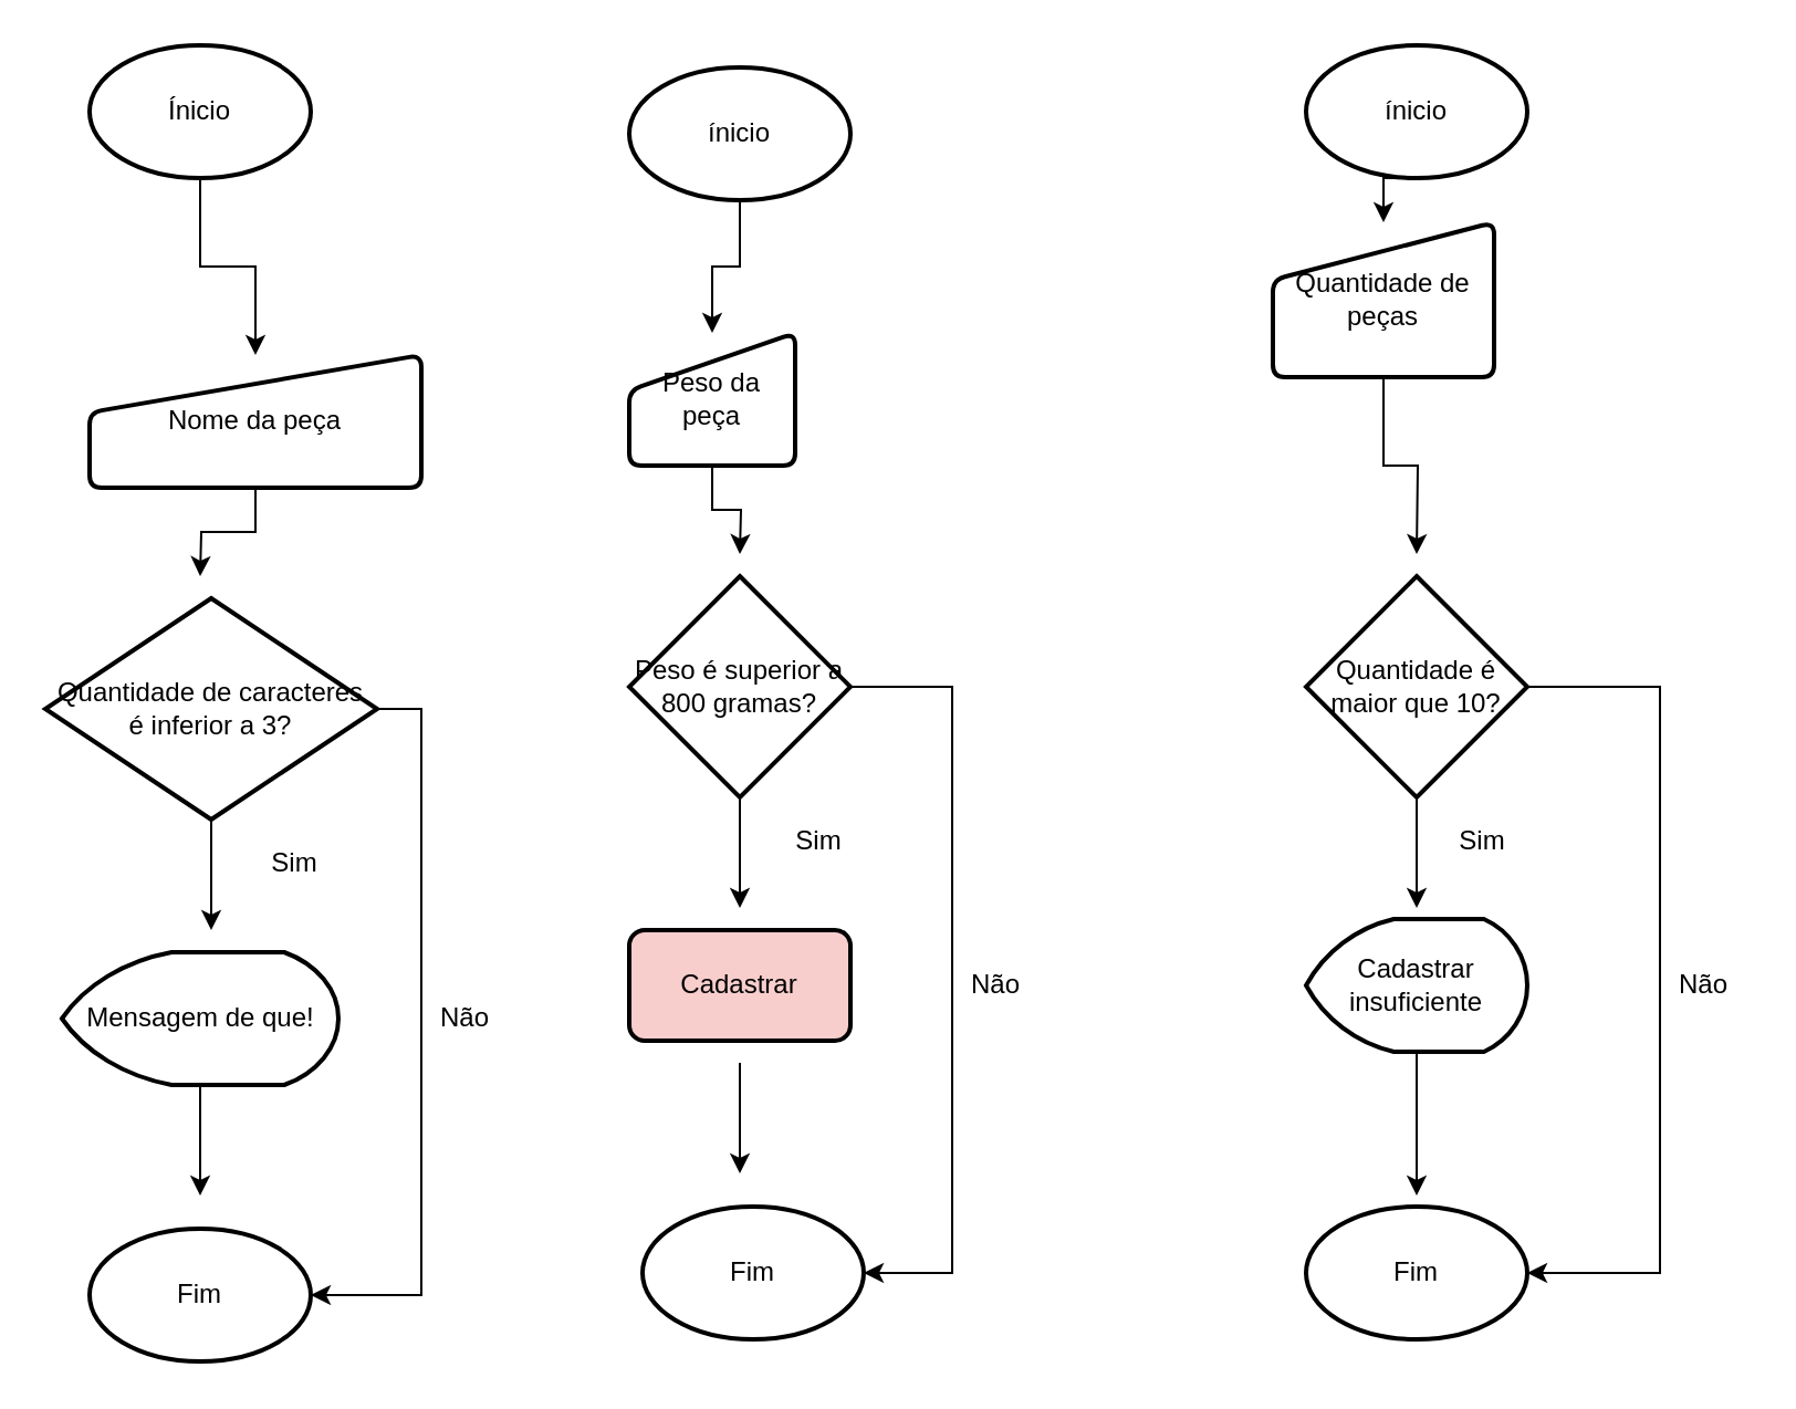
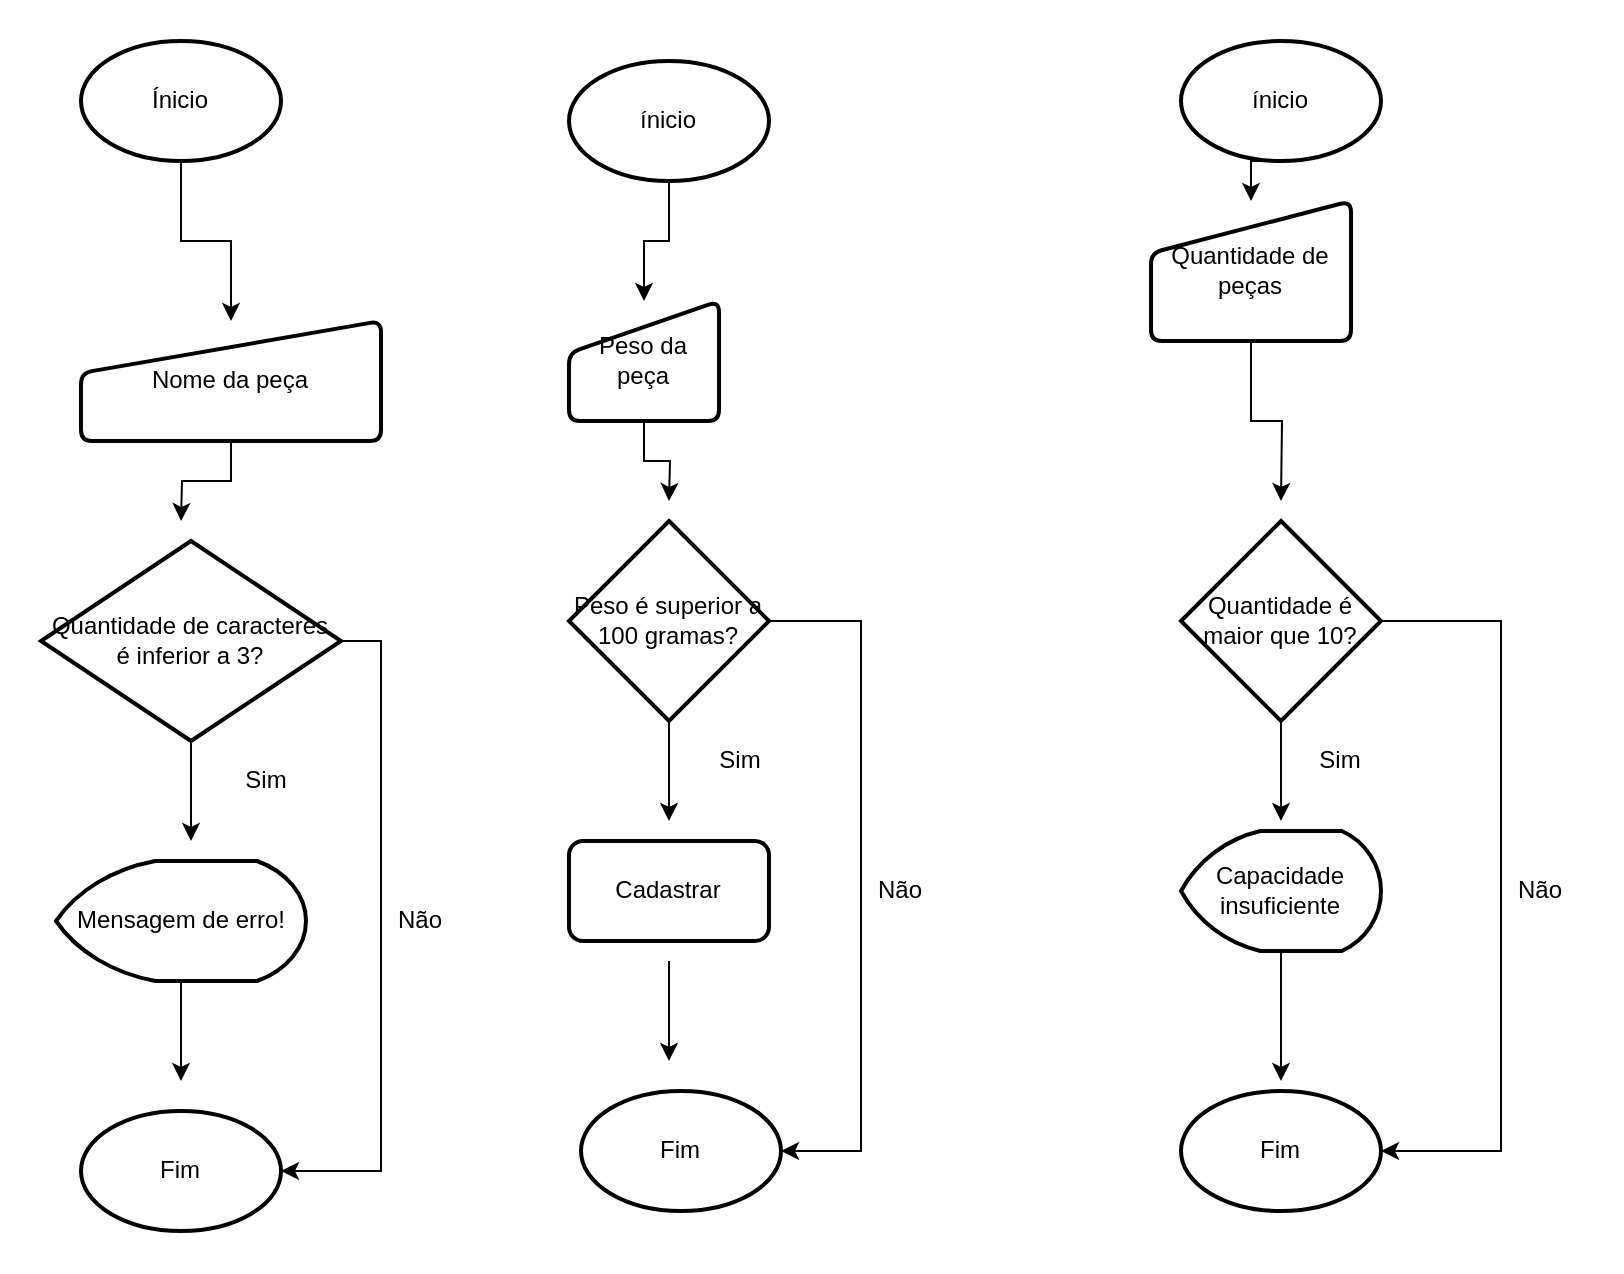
  <mxCell id="0" />
  <mxCell id="1" parent="0" />
  <mxCell id="2" style="edgeStyle=orthogonalEdgeStyle;rounded=0;orthogonalLoop=1;jettySize=auto;html=1;exitX=0.5;exitY=1;exitDx=0;exitDy=0;" edge="1" parent="1" source="3"><mxGeometry relative="1" as="geometry"><mxPoint x="90" y="260" as="targetPoint" /></mxGeometry></mxCell>
  <mxCell id="3" value="&lt;font style=&quot;vertical-align: inherit&quot;&gt;&lt;font style=&quot;vertical-align: inherit&quot;&gt;Nome da peça&lt;/font&gt;&lt;/font&gt;" style="html=1;strokeWidth=2;shape=manualInput;whiteSpace=wrap;rounded=1;size=26;arcSize=11;" vertex="1" parent="1"><mxGeometry x="40" y="160" width="150" height="60" as="geometry" /></mxCell>
  <mxCell id="4" style="edgeStyle=orthogonalEdgeStyle;rounded=0;orthogonalLoop=1;jettySize=auto;html=1;exitX=0.5;exitY=1;exitDx=0;exitDy=0;exitPerimeter=0;" edge="1" parent="1" source="5" target="3"><mxGeometry relative="1" as="geometry" /></mxCell>
  <mxCell id="5" value="&lt;font style=&quot;vertical-align: inherit&quot;&gt;&lt;font style=&quot;vertical-align: inherit&quot;&gt;Ínicio&lt;br&gt;&lt;/font&gt;&lt;/font&gt;" style="strokeWidth=2;html=1;shape=mxgraph.flowchart.start_1;whiteSpace=wrap;" vertex="1" parent="1"><mxGeometry x="40" y="20" width="100" height="60" as="geometry" /></mxCell>
  <mxCell id="6" style="edgeStyle=orthogonalEdgeStyle;rounded=0;orthogonalLoop=1;jettySize=auto;html=1;exitX=0.5;exitY=1;exitDx=0;exitDy=0;exitPerimeter=0;" edge="1" parent="1" source="8"><mxGeometry relative="1" as="geometry"><mxPoint x="95" y="420" as="targetPoint" /></mxGeometry></mxCell>
  <mxCell id="7" style="edgeStyle=orthogonalEdgeStyle;rounded=0;orthogonalLoop=1;jettySize=auto;html=1;exitX=1;exitY=0.5;exitDx=0;exitDy=0;exitPerimeter=0;entryX=1;entryY=0.5;entryDx=0;entryDy=0;entryPerimeter=0;" edge="1" parent="1" source="8" target="11"><mxGeometry relative="1" as="geometry" /></mxCell>
  <mxCell id="8" value="Quantidade de caracteres é inferior a 3?" style="strokeWidth=2;html=1;shape=mxgraph.flowchart.decision;whiteSpace=wrap;" vertex="1" parent="1"><mxGeometry x="20" y="270" width="150" height="100" as="geometry" /></mxCell>
  <mxCell id="9" style="edgeStyle=orthogonalEdgeStyle;rounded=0;orthogonalLoop=1;jettySize=auto;html=1;exitX=0.5;exitY=1;exitDx=0;exitDy=0;exitPerimeter=0;" edge="1" parent="1" source="10"><mxGeometry relative="1" as="geometry"><mxPoint x="90" y="540" as="targetPoint" /></mxGeometry></mxCell>
- <mxCell id="10" value="Mensagem de que!" style="strokeWidth=2;html=1;shape=mxgraph.flowchart.display;whiteSpace=wrap;" vertex="1" parent="1"><mxGeometry x="27.5" y="430" width="125" height="60" as="geometry" /></mxCell>
+ <mxCell id="10" value="Mensagem de erro!" style="strokeWidth=2;html=1;shape=mxgraph.flowchart.display;whiteSpace=wrap;" vertex="1" parent="1"><mxGeometry x="27.5" y="430" width="125" height="60" as="geometry" /></mxCell>
  <mxCell id="11" value="Fim" style="strokeWidth=2;html=1;shape=mxgraph.flowchart.start_1;whiteSpace=wrap;" vertex="1" parent="1"><mxGeometry x="40" y="555" width="100" height="60" as="geometry" /></mxCell>
  <mxCell id="12" style="edgeStyle=orthogonalEdgeStyle;rounded=0;orthogonalLoop=1;jettySize=auto;html=1;exitX=0.5;exitY=1;exitDx=0;exitDy=0;exitPerimeter=0;entryX=0.5;entryY=0;entryDx=0;entryDy=0;" edge="1" parent="1" source="13" target="15"><mxGeometry relative="1" as="geometry" /></mxCell>
  <mxCell id="13" value="ínicio" style="strokeWidth=2;html=1;shape=mxgraph.flowchart.start_1;whiteSpace=wrap;" vertex="1" parent="1"><mxGeometry x="284" y="30" width="100" height="60" as="geometry" /></mxCell>
  <mxCell id="14" style="edgeStyle=orthogonalEdgeStyle;rounded=0;orthogonalLoop=1;jettySize=auto;html=1;exitX=0.5;exitY=1;exitDx=0;exitDy=0;" edge="1" parent="1" source="15"><mxGeometry relative="1" as="geometry"><mxPoint x="334" y="250" as="targetPoint" /></mxGeometry></mxCell>
  <mxCell id="15" value="Peso da peça" style="html=1;strokeWidth=2;shape=manualInput;whiteSpace=wrap;rounded=1;size=26;arcSize=11;" vertex="1" parent="1"><mxGeometry x="284" y="150" width="75" height="60" as="geometry" /></mxCell>
  <mxCell id="16" style="edgeStyle=orthogonalEdgeStyle;rounded=0;orthogonalLoop=1;jettySize=auto;html=1;exitX=0.5;exitY=1;exitDx=0;exitDy=0;exitPerimeter=0;" edge="1" parent="1" source="18"><mxGeometry relative="1" as="geometry"><mxPoint x="334" y="410" as="targetPoint" /></mxGeometry></mxCell>
  <mxCell id="17" style="edgeStyle=orthogonalEdgeStyle;rounded=0;orthogonalLoop=1;jettySize=auto;html=1;exitX=1;exitY=0.5;exitDx=0;exitDy=0;exitPerimeter=0;entryX=1;entryY=0.5;entryDx=0;entryDy=0;entryPerimeter=0;" edge="1" parent="1" source="18" target="20"><mxGeometry relative="1" as="geometry"><Array as="points"><mxPoint x="430" y="310" /><mxPoint x="430" y="575" /></Array></mxGeometry></mxCell>
- <mxCell id="18" value="Peso é superior a 800 gramas?" style="strokeWidth=2;html=1;shape=mxgraph.flowchart.decision;whiteSpace=wrap;" vertex="1" parent="1"><mxGeometry x="284" y="260" width="100" height="100" as="geometry" /></mxCell>
+ <mxCell id="18" value="Peso é superior a 100 gramas?" style="strokeWidth=2;html=1;shape=mxgraph.flowchart.decision;whiteSpace=wrap;" vertex="1" parent="1"><mxGeometry x="284" y="260" width="100" height="100" as="geometry" /></mxCell>
  <mxCell id="19" style="edgeStyle=orthogonalEdgeStyle;rounded=0;orthogonalLoop=1;jettySize=auto;html=1;exitX=0.5;exitY=1;exitDx=0;exitDy=0;exitPerimeter=0;" edge="1" parent="1"><mxGeometry relative="1" as="geometry"><mxPoint x="334" y="530" as="targetPoint" /><mxPoint x="334" y="480" as="sourcePoint" /></mxGeometry></mxCell>
  <mxCell id="20" value="Fim" style="strokeWidth=2;html=1;shape=mxgraph.flowchart.start_1;whiteSpace=wrap;" vertex="1" parent="1"><mxGeometry x="290" y="545" width="100" height="60" as="geometry" /></mxCell>
- <mxCell id="21" value="Cadastrar" style="rounded=1;whiteSpace=wrap;html=1;absoluteArcSize=1;arcSize=14;strokeWidth=2;fillColor=#f8cecc;" vertex="1" parent="1"><mxGeometry x="284" y="420" width="100" height="50" as="geometry" /></mxCell>
+ <mxCell id="21" value="Cadastrar" style="rounded=1;whiteSpace=wrap;html=1;absoluteArcSize=1;arcSize=14;strokeWidth=2;" vertex="1" parent="1"><mxGeometry x="284" y="420" width="100" height="50" as="geometry" /></mxCell>
  <mxCell id="22" style="edgeStyle=orthogonalEdgeStyle;rounded=0;orthogonalLoop=1;jettySize=auto;html=1;exitX=0.5;exitY=1;exitDx=0;exitDy=0;exitPerimeter=0;entryX=0.5;entryY=0;entryDx=0;entryDy=0;" edge="1" parent="1" source="23" target="25"><mxGeometry relative="1" as="geometry" /></mxCell>
  <mxCell id="23" value="ínicio" style="strokeWidth=2;html=1;shape=mxgraph.flowchart.start_1;whiteSpace=wrap;" vertex="1" parent="1"><mxGeometry x="590" y="20" width="100" height="60" as="geometry" /></mxCell>
  <mxCell id="24" style="edgeStyle=orthogonalEdgeStyle;rounded=0;orthogonalLoop=1;jettySize=auto;html=1;exitX=0.5;exitY=1;exitDx=0;exitDy=0;" edge="1" parent="1" source="25"><mxGeometry relative="1" as="geometry"><mxPoint x="640" y="250" as="targetPoint" /></mxGeometry></mxCell>
  <mxCell id="25" value="Quantidade de peças" style="html=1;strokeWidth=2;shape=manualInput;whiteSpace=wrap;rounded=1;size=26;arcSize=11;" vertex="1" parent="1"><mxGeometry x="575" y="100" width="100" height="70" as="geometry" /></mxCell>
  <mxCell id="26" style="edgeStyle=orthogonalEdgeStyle;rounded=0;orthogonalLoop=1;jettySize=auto;html=1;exitX=0.5;exitY=1;exitDx=0;exitDy=0;exitPerimeter=0;" edge="1" parent="1" source="28"><mxGeometry relative="1" as="geometry"><mxPoint x="640" y="410" as="targetPoint" /></mxGeometry></mxCell>
  <mxCell id="27" style="edgeStyle=orthogonalEdgeStyle;rounded=0;orthogonalLoop=1;jettySize=auto;html=1;exitX=1;exitY=0.5;exitDx=0;exitDy=0;exitPerimeter=0;entryX=1;entryY=0.5;entryDx=0;entryDy=0;entryPerimeter=0;" edge="1" parent="1" source="28" target="31"><mxGeometry relative="1" as="geometry"><Array as="points"><mxPoint x="750" y="310" /><mxPoint x="750" y="575" /></Array></mxGeometry></mxCell>
  <mxCell id="28" value="Quantidade é maior que 10?" style="strokeWidth=2;html=1;shape=mxgraph.flowchart.decision;whiteSpace=wrap;rotation=0;" vertex="1" parent="1"><mxGeometry x="590" y="260" width="100" height="100" as="geometry" /></mxCell>
  <mxCell id="29" style="edgeStyle=orthogonalEdgeStyle;rounded=0;orthogonalLoop=1;jettySize=auto;html=1;exitX=0.5;exitY=1;exitDx=0;exitDy=0;exitPerimeter=0;" edge="1" parent="1" source="30"><mxGeometry relative="1" as="geometry"><mxPoint x="640" y="540" as="targetPoint" /></mxGeometry></mxCell>
- <mxCell id="30" value="Cadastrar insuficiente" style="strokeWidth=2;html=1;shape=mxgraph.flowchart.display;whiteSpace=wrap;" vertex="1" parent="1"><mxGeometry x="590" y="415" width="100" height="60" as="geometry" /></mxCell>
+ <mxCell id="30" value="Capacidade insuficiente" style="strokeWidth=2;html=1;shape=mxgraph.flowchart.display;whiteSpace=wrap;" vertex="1" parent="1"><mxGeometry x="590" y="415" width="100" height="60" as="geometry" /></mxCell>
  <mxCell id="31" value="Fim" style="strokeWidth=2;html=1;shape=mxgraph.flowchart.start_1;whiteSpace=wrap;" vertex="1" parent="1"><mxGeometry x="590" y="545" width="100" height="60" as="geometry" /></mxCell>
  <mxCell id="32" value="Não" style="text;html=1;strokeColor=none;fillColor=none;align=center;verticalAlign=middle;whiteSpace=wrap;rounded=0;" vertex="1" parent="1"><mxGeometry x="430" y="435" width="40" height="20" as="geometry" /></mxCell>
  <mxCell id="33" value="Não" style="text;html=1;strokeColor=none;fillColor=none;align=center;verticalAlign=middle;whiteSpace=wrap;rounded=0;" vertex="1" parent="1"><mxGeometry x="750" y="435" width="40" height="20" as="geometry" /></mxCell>
  <mxCell id="34" value="Sim" style="text;html=1;strokeColor=none;fillColor=none;align=center;verticalAlign=middle;whiteSpace=wrap;rounded=0;" vertex="1" parent="1"><mxGeometry x="650" y="370" width="40" height="20" as="geometry" /></mxCell>
  <mxCell id="35" value="Não" style="text;html=1;strokeColor=none;fillColor=none;align=center;verticalAlign=middle;whiteSpace=wrap;rounded=0;" vertex="1" parent="1"><mxGeometry x="190" y="450" width="40" height="20" as="geometry" /></mxCell>
  <mxCell id="36" value="Sim" style="text;html=1;strokeColor=none;fillColor=none;align=center;verticalAlign=middle;whiteSpace=wrap;rounded=0;" vertex="1" parent="1"><mxGeometry x="113" y="380" width="40" height="20" as="geometry" /></mxCell>
  <mxCell id="37" value="Sim" style="text;html=1;strokeColor=none;fillColor=none;align=center;verticalAlign=middle;whiteSpace=wrap;rounded=0;" vertex="1" parent="1"><mxGeometry x="350" y="370" width="40" height="20" as="geometry" /></mxCell>
